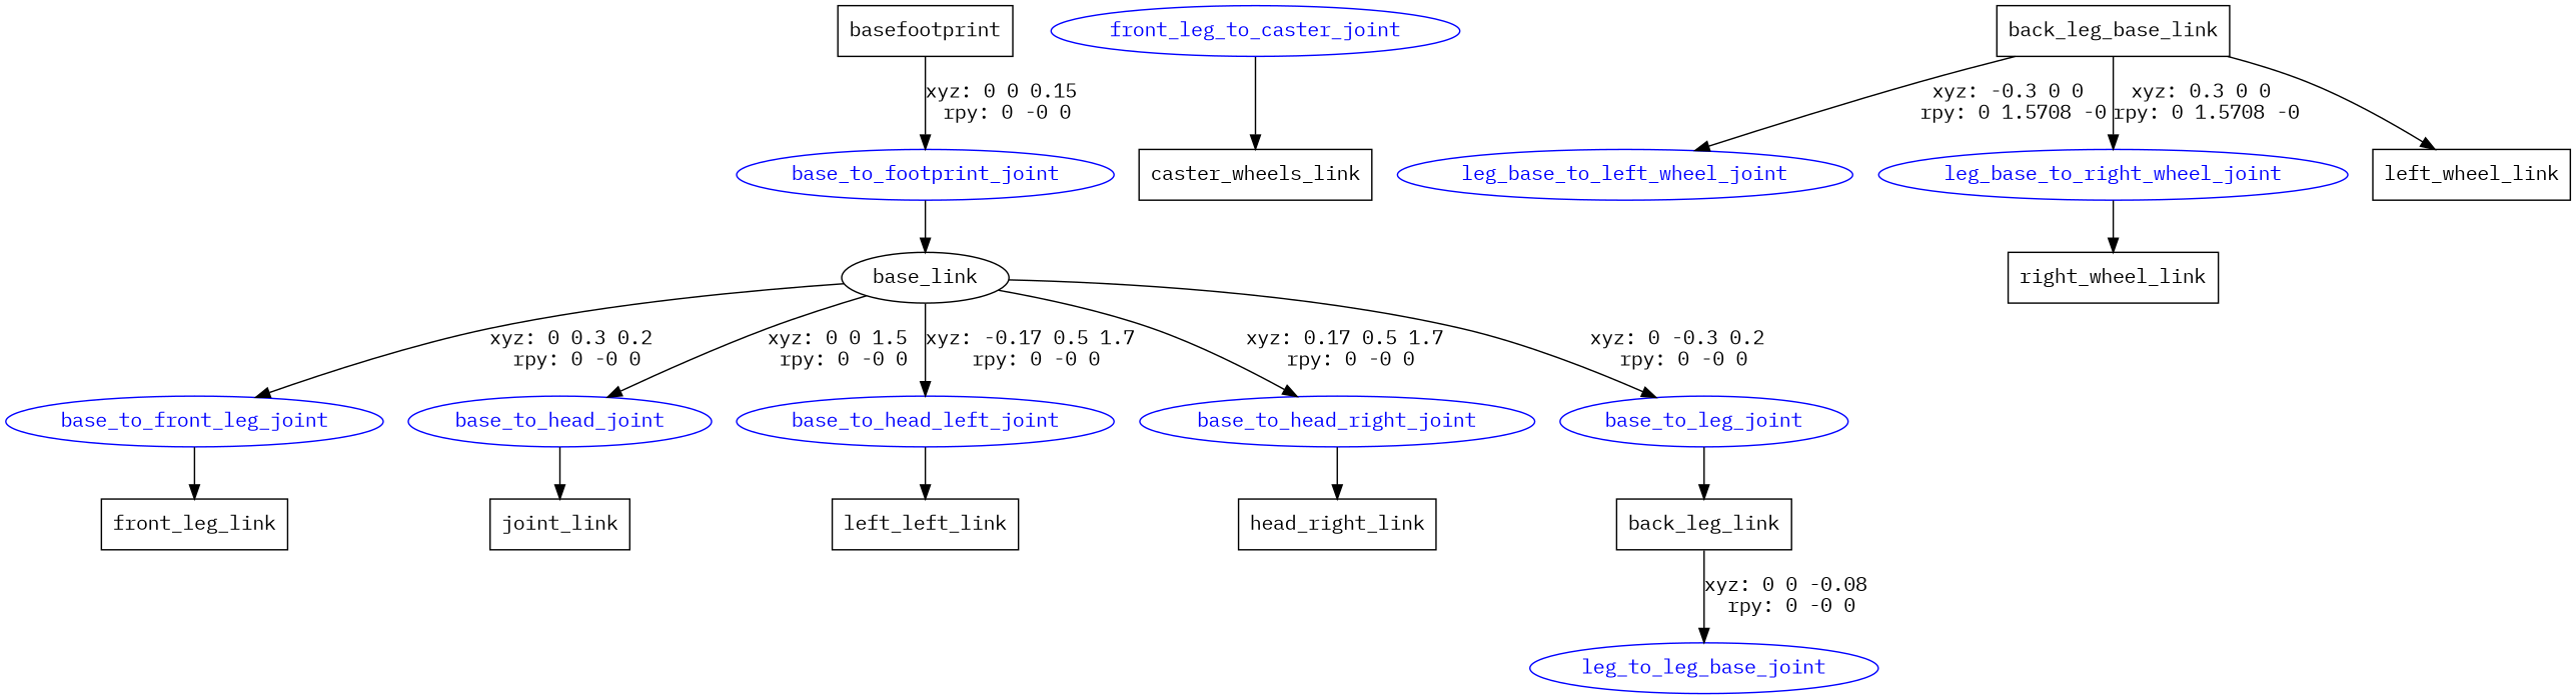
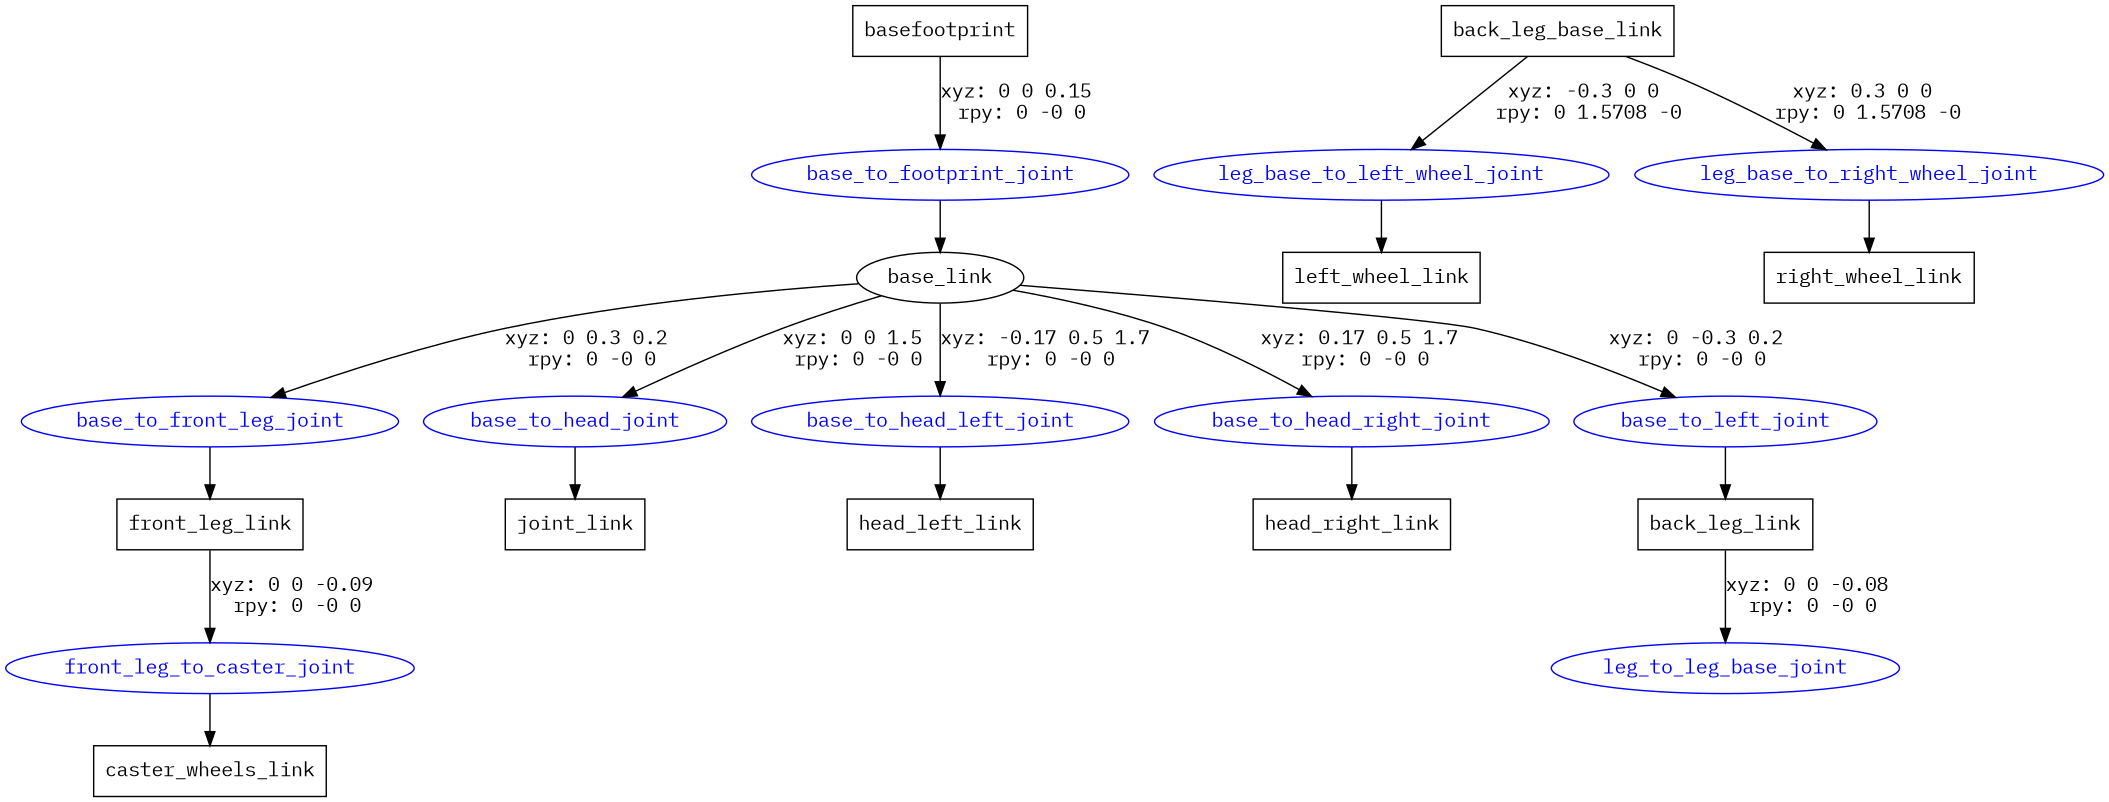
  digraph {
    fontname="IBM Plex Mono"
    node [fontname="IBM Plex Mono" shape=ellipse]
    edge [fontname="IBM Plex Mono"]
    n1 [label=basefootprint shape=box]
    base_to_footprint_joint [color=blue fontcolor=blue]
    n3 [label=base_link]
    base_to_front_leg_joint [color=blue fontcolor=blue]
    base_to_head_joint [color=blue fontcolor=blue]
    base_to_head_left_joint [color=blue fontcolor=blue]
    base_to_head_right_joint [color=blue fontcolor=blue]
-   base_to_leg_joint [color=blue fontcolor=blue]
+   base_to_leg_joint [color=blue fontcolor=blue label=base_to_left_joint]
    n9 [label=front_leg_link shape=box]
    n10 [label=joint_link shape=box]
-   n11 [label=left_left_link shape=box]
+   n11 [label=head_left_link shape=box]
    n12 [label=head_right_link shape=box]
    n13 [label=back_leg_link shape=box]
    front_leg_to_caster_joint [color=blue fontcolor=blue]
    n15 [label=caster_wheels_link shape=box]
    leg_to_leg_base_joint [color=blue fontcolor=blue]
    n17 [label=back_leg_base_link shape=box]
    leg_base_to_left_wheel_joint [color=blue fontcolor=blue]
    leg_base_to_right_wheel_joint [color=blue fontcolor=blue]
    n20 [label=left_wheel_link shape=box]
    n21 [label=right_wheel_link shape=box]
    n1 -> base_to_footprint_joint [label="xyz: 0 0 0.15 \nrpy: 0 -0 0"]
    base_to_footprint_joint -> n3
    n3 -> base_to_front_leg_joint [label="xyz: 0 0.3 0.2 \nrpy: 0 -0 0"]
    n3 -> base_to_head_joint [label="xyz: 0 0 1.5 \nrpy: 0 -0 0"]
    n3 -> base_to_head_left_joint [label="xyz: -0.17 0.5 1.7 \nrpy: 0 -0 0"]
    n3 -> base_to_head_right_joint [label="xyz: 0.17 0.5 1.7 \nrpy: 0 -0 0"]
    n3 -> base_to_leg_joint [label="xyz: 0 -0.3 0.2 \nrpy: 0 -0 0"]
    base_to_front_leg_joint -> n9
    base_to_head_joint -> n10
    base_to_head_left_joint -> n11
    base_to_head_right_joint -> n12
    base_to_leg_joint -> n13
+   n9 -> front_leg_to_caster_joint [label="xyz: 0 0 -0.09 \nrpy: 0 -0 0"]
    n13 -> leg_to_leg_base_joint [label="xyz: 0 0 -0.08 \nrpy: 0 -0 0"]
    front_leg_to_caster_joint -> n15
    n17 -> leg_base_to_left_wheel_joint [label="xyz: -0.3 0 0 \nrpy: 0 1.5708 -0"]
    n17 -> leg_base_to_right_wheel_joint [label="xyz: 0.3 0 0 \nrpy: 0 1.5708 -0"]
-   n17 -> n20
+   leg_base_to_left_wheel_joint -> n20
    leg_base_to_right_wheel_joint -> n21
  }
